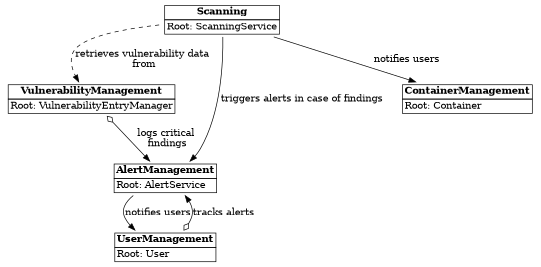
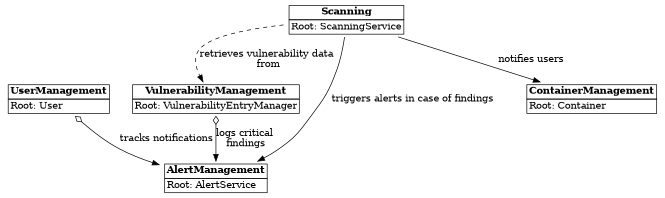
  digraph {
    node [shape=plaintext]
    edge [arrowhead=normal]
    n1 [label=<     <table border="0" cellborder="1" cellspacing="0">       <tr><td><b>VulnerabilityManagement</b></td></tr>       <tr><td align="left">Root: VulnerabilityEntryManager</td></tr>     </table>>]
    n2 [label=<     <table border="0" cellborder="1" cellspacing="0">       <tr><td><b>AlertManagement</b></td></tr>       <tr><td align="left">Root: AlertService</td></tr>     </table>>]
    n3 [label=<     <table border="0" cellborder="1" cellspacing="0">       <tr><td><b>UserManagement</b></td></tr>       <tr><td align="left">Root: User</td></tr>     </table>>]
    n4 [label=<     <table border="0" cellborder="1" cellspacing="0">       <tr><td><b>Scanning</b></td></tr>       <tr><td align="left">Root: ScanningService</td></tr>     </table>>]
    n5 [label=<     <table border="0" cellborder="1" cellspacing="0">       <tr><td><b>ContainerManagement</b></td></tr>       <tr><td align="left">Root: Container</td></tr>     </table>>]
    n1 -> n2 [arrowtail=odiamond dir=both label="logs critical \nfindings"]
-   n2 -> n3 [label="notifies users"]
-   n3 -> n2 [arrowtail=odiamond dir=both label="tracks alerts"]
+   n3 -> n2 [arrowtail=odiamond dir=both label="tracks notifications"]
    n4 -> n1 [label="retrieves vulnerability data \nfrom" style=dashed]
    n4 -> n2 [label="triggers alerts in case of findings"]
    n4 -> n5 [label="notifies users"]
  }
